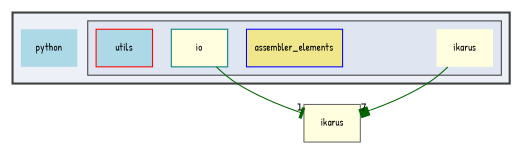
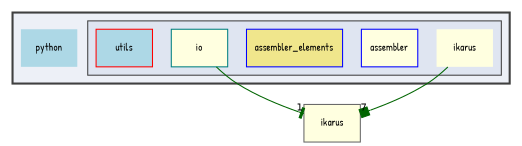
  digraph {
    compound=true
    fontname="Patrick Hand"
    node [color=blue fillcolor=lightyellow fontname="Patrick Hand" fontsize=10 shape=box style="filled,"]
    edge [color=darkgreen fontname="Patrick Hand" fontsize=10 labeldistance=1.5 labelfontname=Helvetica labelfontsize=10]
    n1 [label=ikarus shape=plaintext style=filled]
+   n2 [label=assembler]
    n3 [fillcolor=khaki label=assembler_elements]
    n4 [color=teal label=io]
    n5 [color=red fillcolor=lightblue label=utils]
    n6 [color=teal fillcolor=lightblue label=python shape=plaintext style=filled]
    n7 [color=gray40 label=ikarus style=filled]
    subgraph cluster_1 {
      bgcolor="#edf0f7"
      fontsize=10
      pencolor=grey25
      style="filled,bold,"
      n6
      subgraph cluster_2 {
        bgcolor="#dfe5f1"
        fontsize=10
        pencolor=grey25
        style="filled,"
        n1
+       n2
        n3
        n4
        n5
      }
    }
    n1 -> n7 [arrowhead=box headlabel=7]
    n4 -> n7 [arrowhead=tee headlabel=1]
  }
